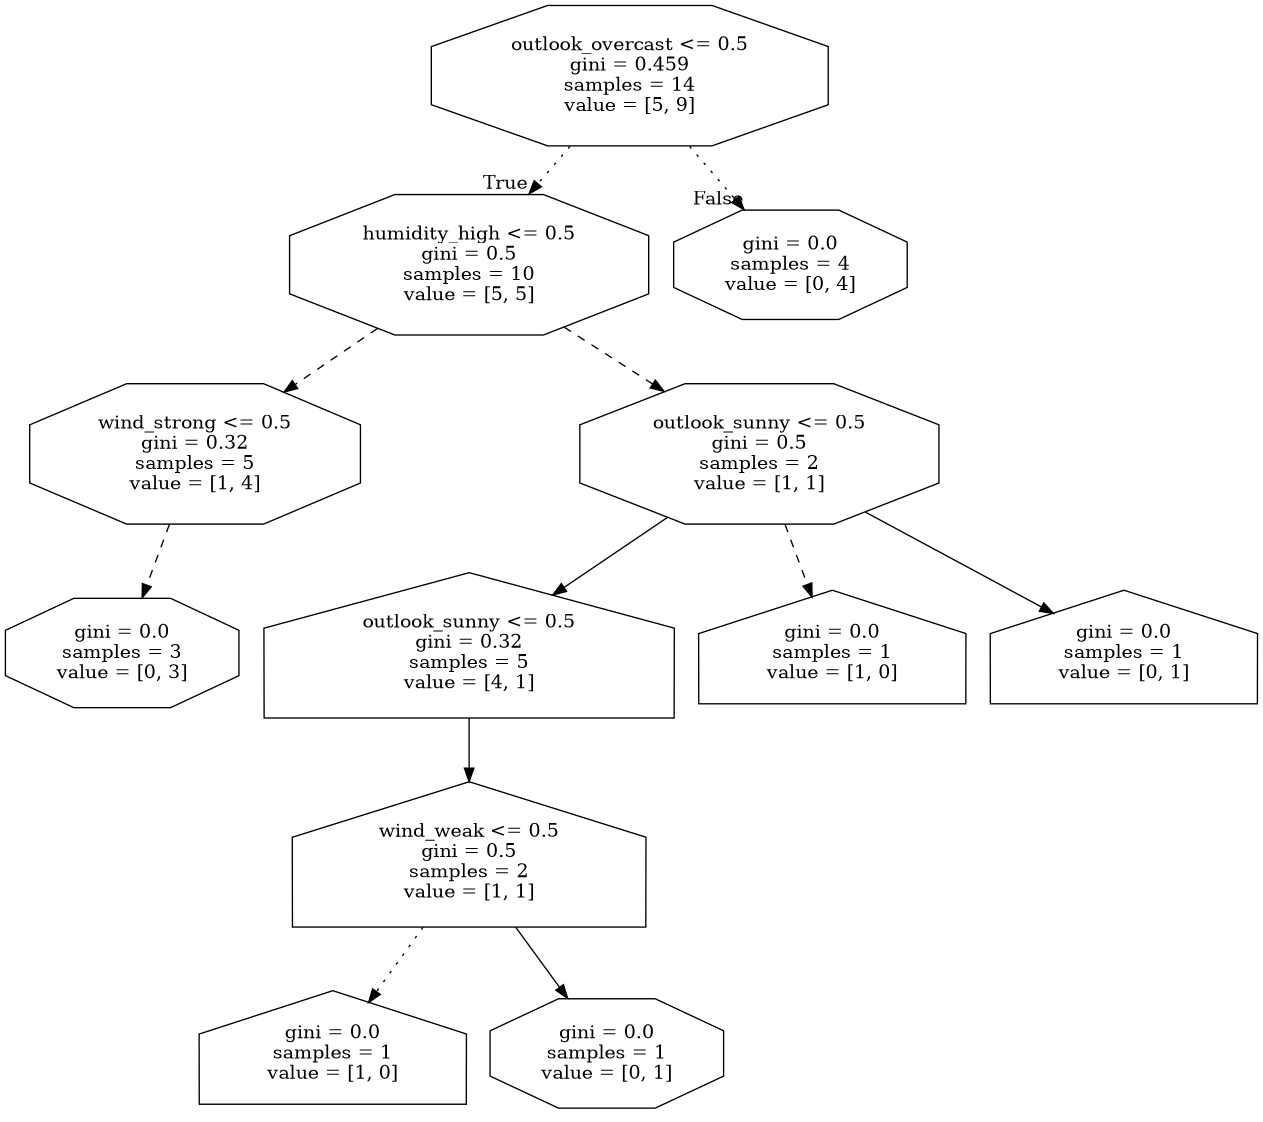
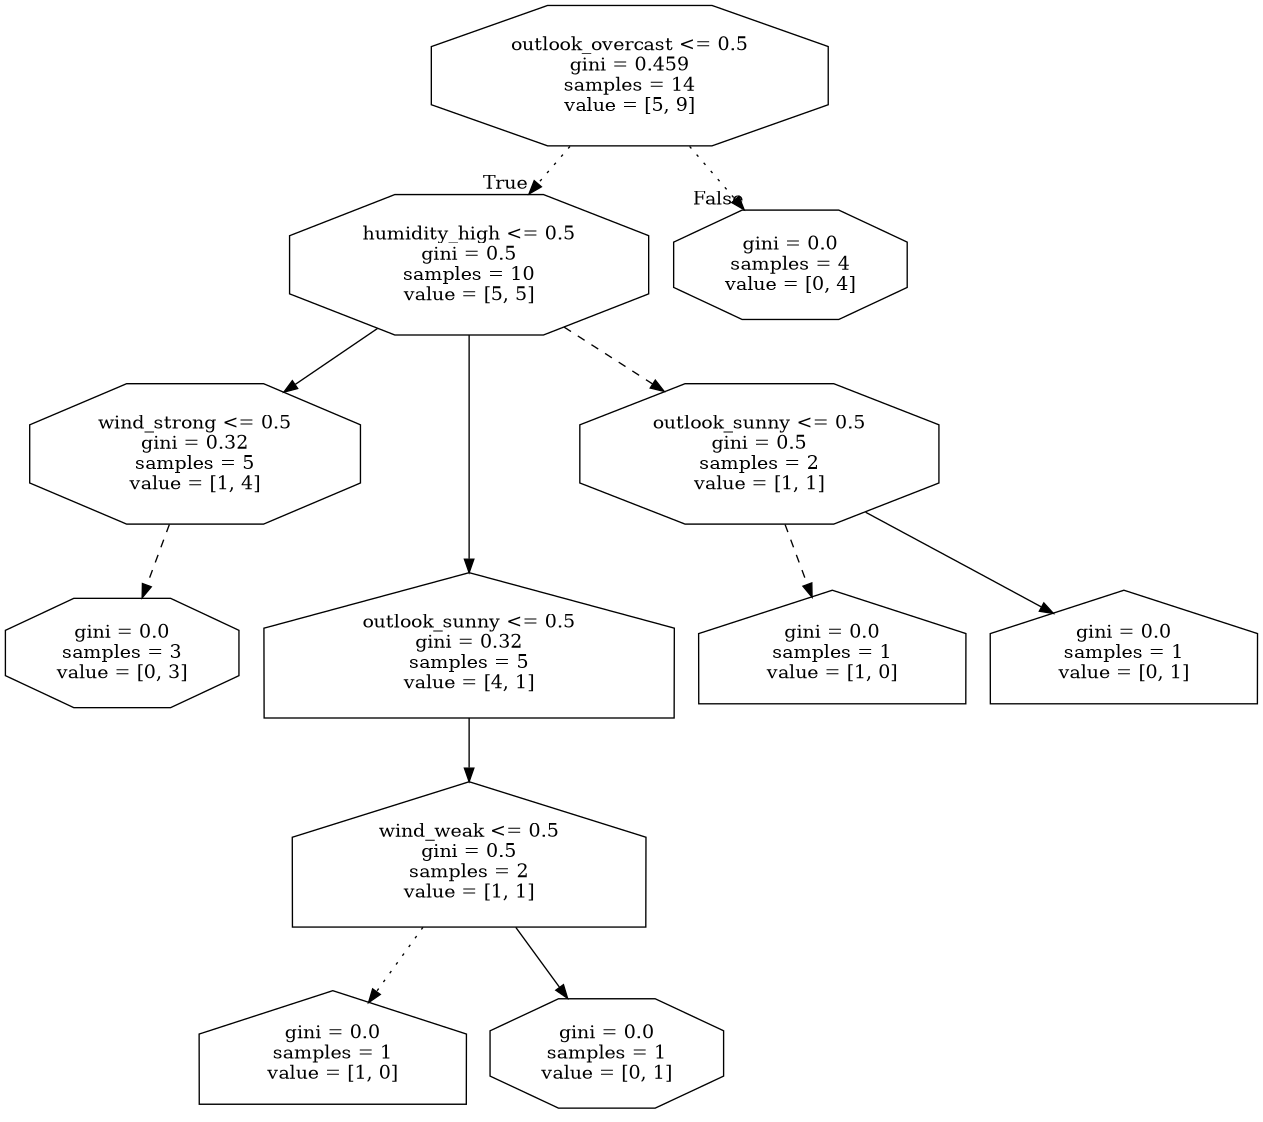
  digraph {
    node [shape=octagon]
    edge [style=dashed]
    n1 [label="outlook_overcast <= 0.5\ngini = 0.459\nsamples = 14\nvalue = [5, 9]"]
    n2 [label="humidity_high <= 0.5\ngini = 0.5\nsamples = 10\nvalue = [5, 5]"]
    n3 [label="gini = 0.0\nsamples = 4\nvalue = [0, 4]"]
    n4 [label="wind_strong <= 0.5\ngini = 0.32\nsamples = 5\nvalue = [1, 4]"]
    n5 [label="outlook_sunny <= 0.5\ngini = 0.32\nsamples = 5\nvalue = [4, 1]" shape=house]
    n6 [label="outlook_sunny <= 0.5\ngini = 0.5\nsamples = 2\nvalue = [1, 1]"]
    n7 [label="gini = 0.0\nsamples = 3\nvalue = [0, 3]"]
    n8 [label="wind_weak <= 0.5\ngini = 0.5\nsamples = 2\nvalue = [1, 1]" shape=house]
    n9 [label="gini = 0.0\nsamples = 1\nvalue = [1, 0]" shape=house]
    n10 [label="gini = 0.0\nsamples = 1\nvalue = [0, 1]" shape=house]
    n11 [label="gini = 0.0\nsamples = 1\nvalue = [1, 0]" shape=house]
    n12 [label="gini = 0.0\nsamples = 1\nvalue = [0, 1]"]
    n1 -> n2 [headlabel=True labelangle=45 labeldistance=2.5 style=dotted]
    n1 -> n3 [headlabel=False labelangle=-45 labeldistance=2.5 style=dotted]
-   n2 -> n4
-   n6 -> n5 [style=solid]
+   n2 -> n4 [style=solid]
+   n2 -> n5 [style=solid]
    n2 -> n6
    n4 -> n7
    n5 -> n8 [style=solid]
    n6 -> n9
    n6 -> n10 [style=solid]
    n8 -> n11 [style=dotted]
    n8 -> n12 [style=solid]
  }
